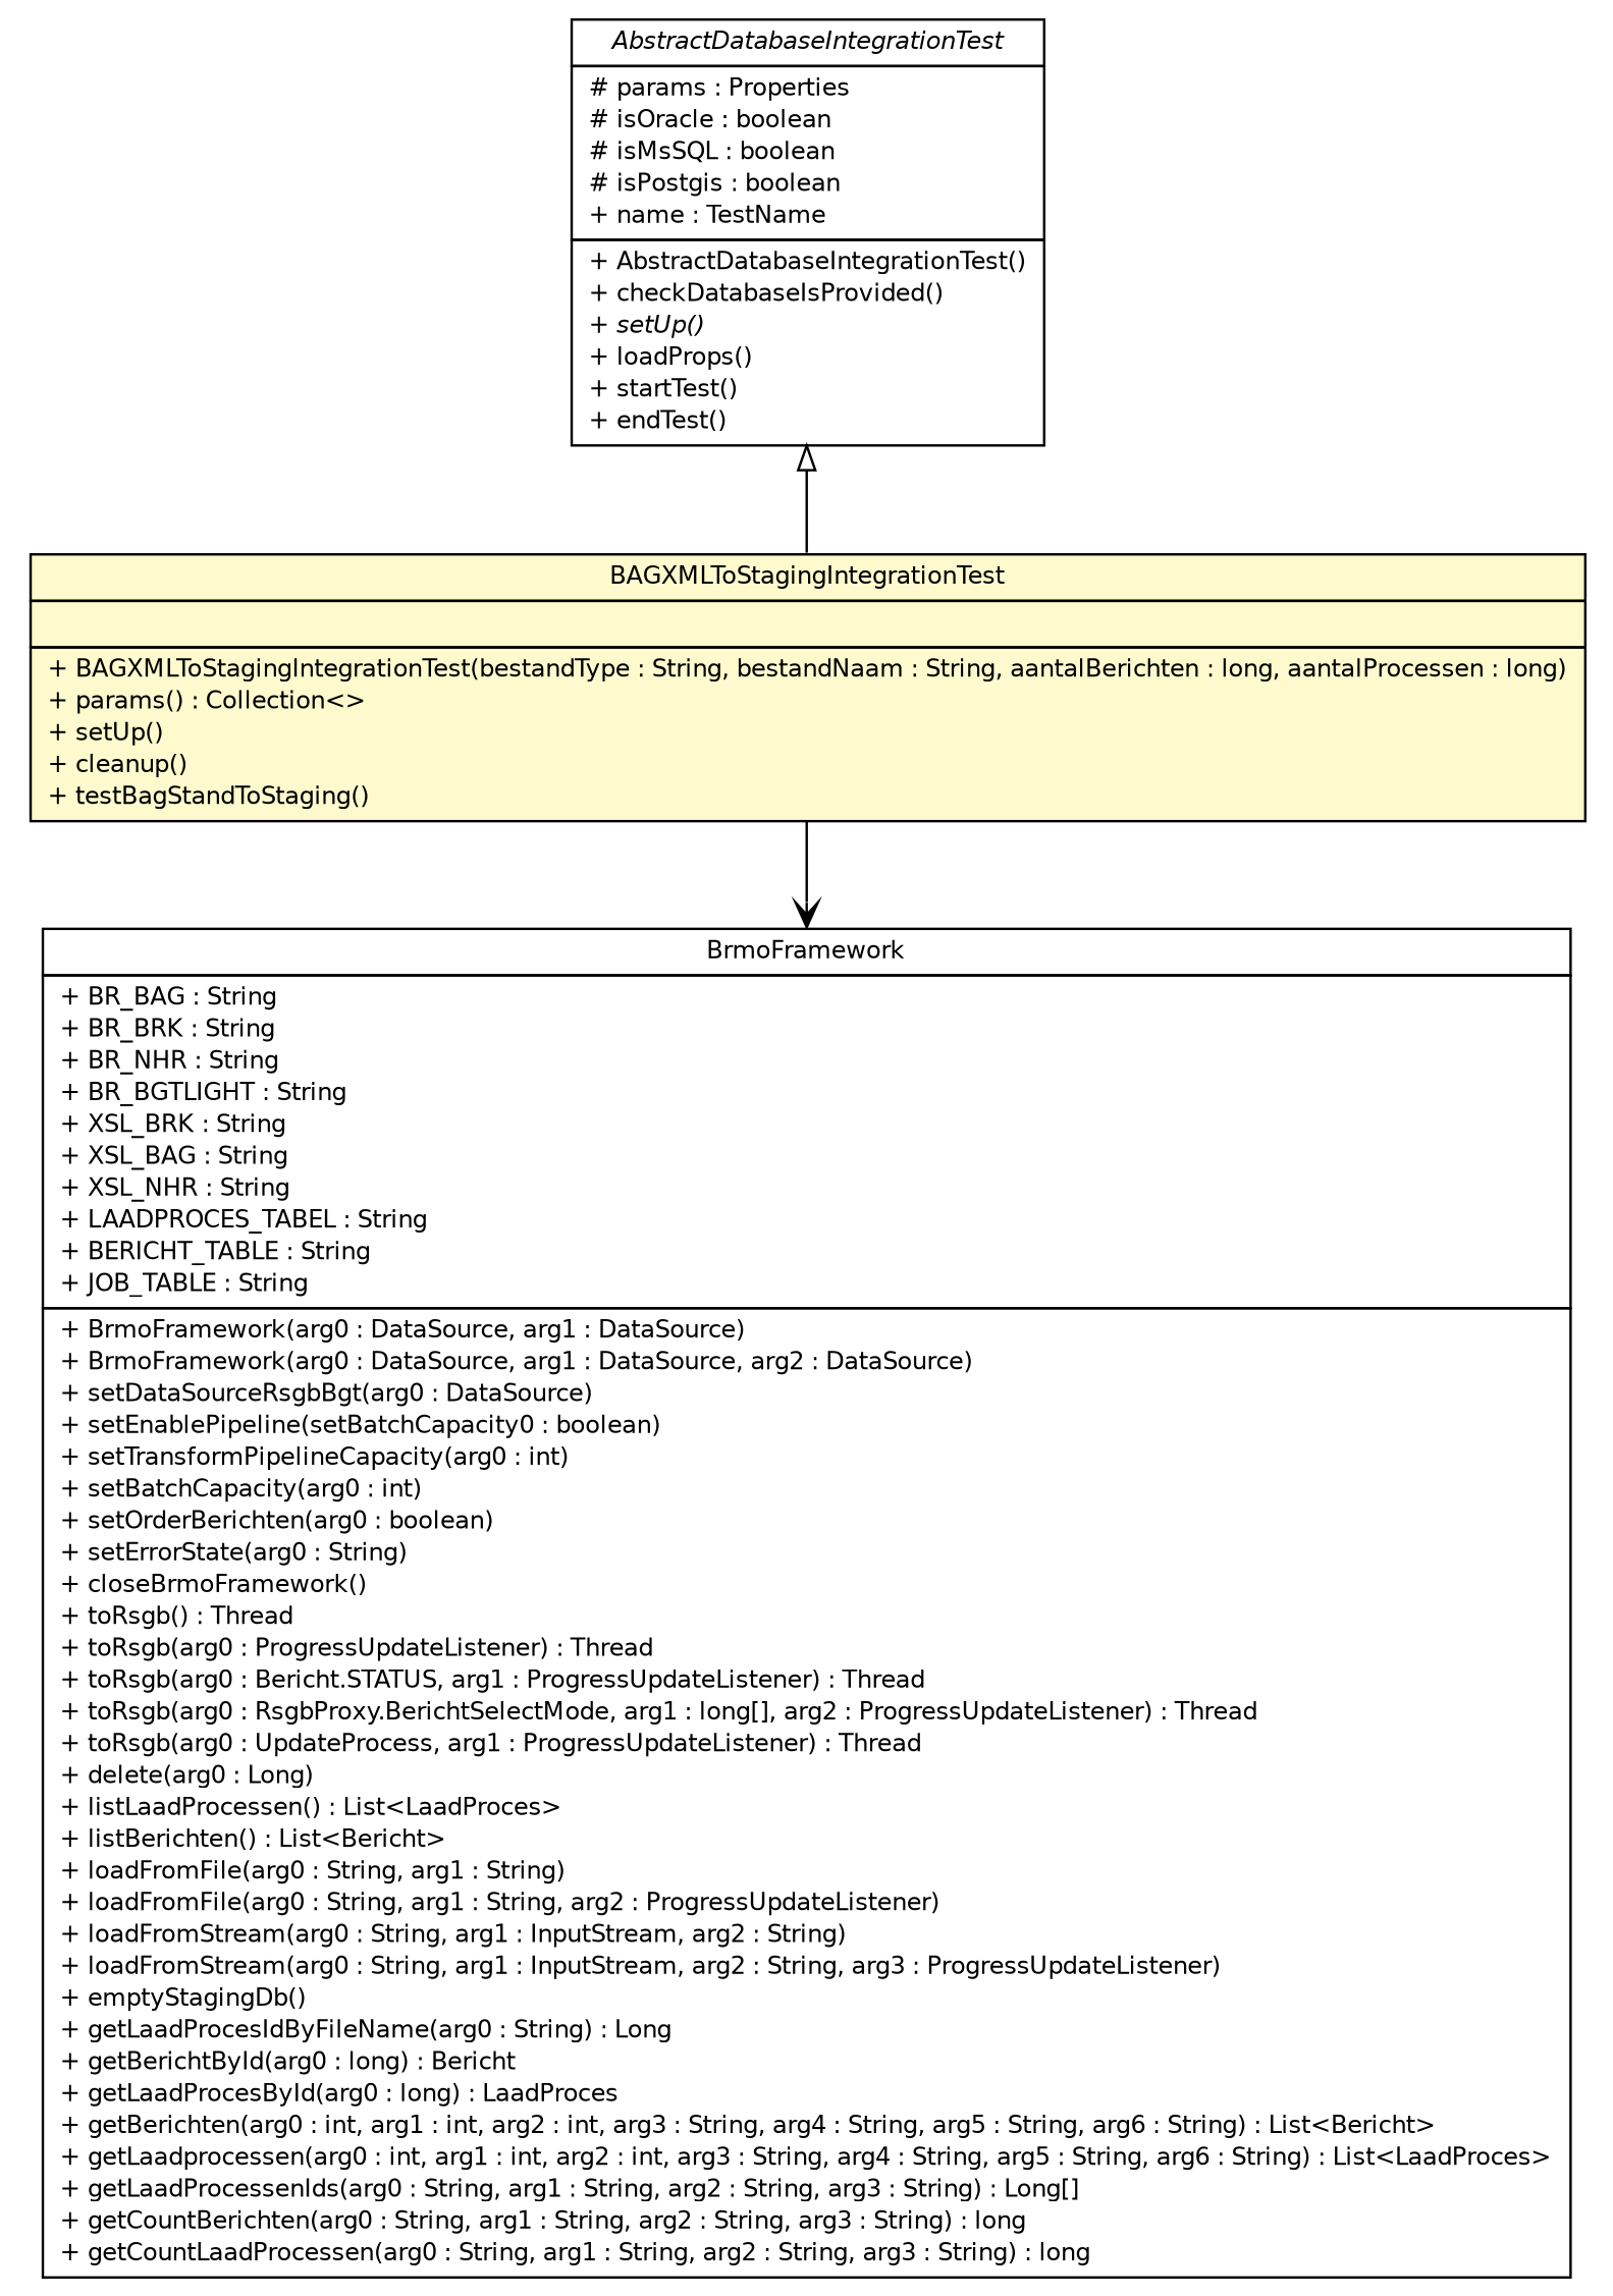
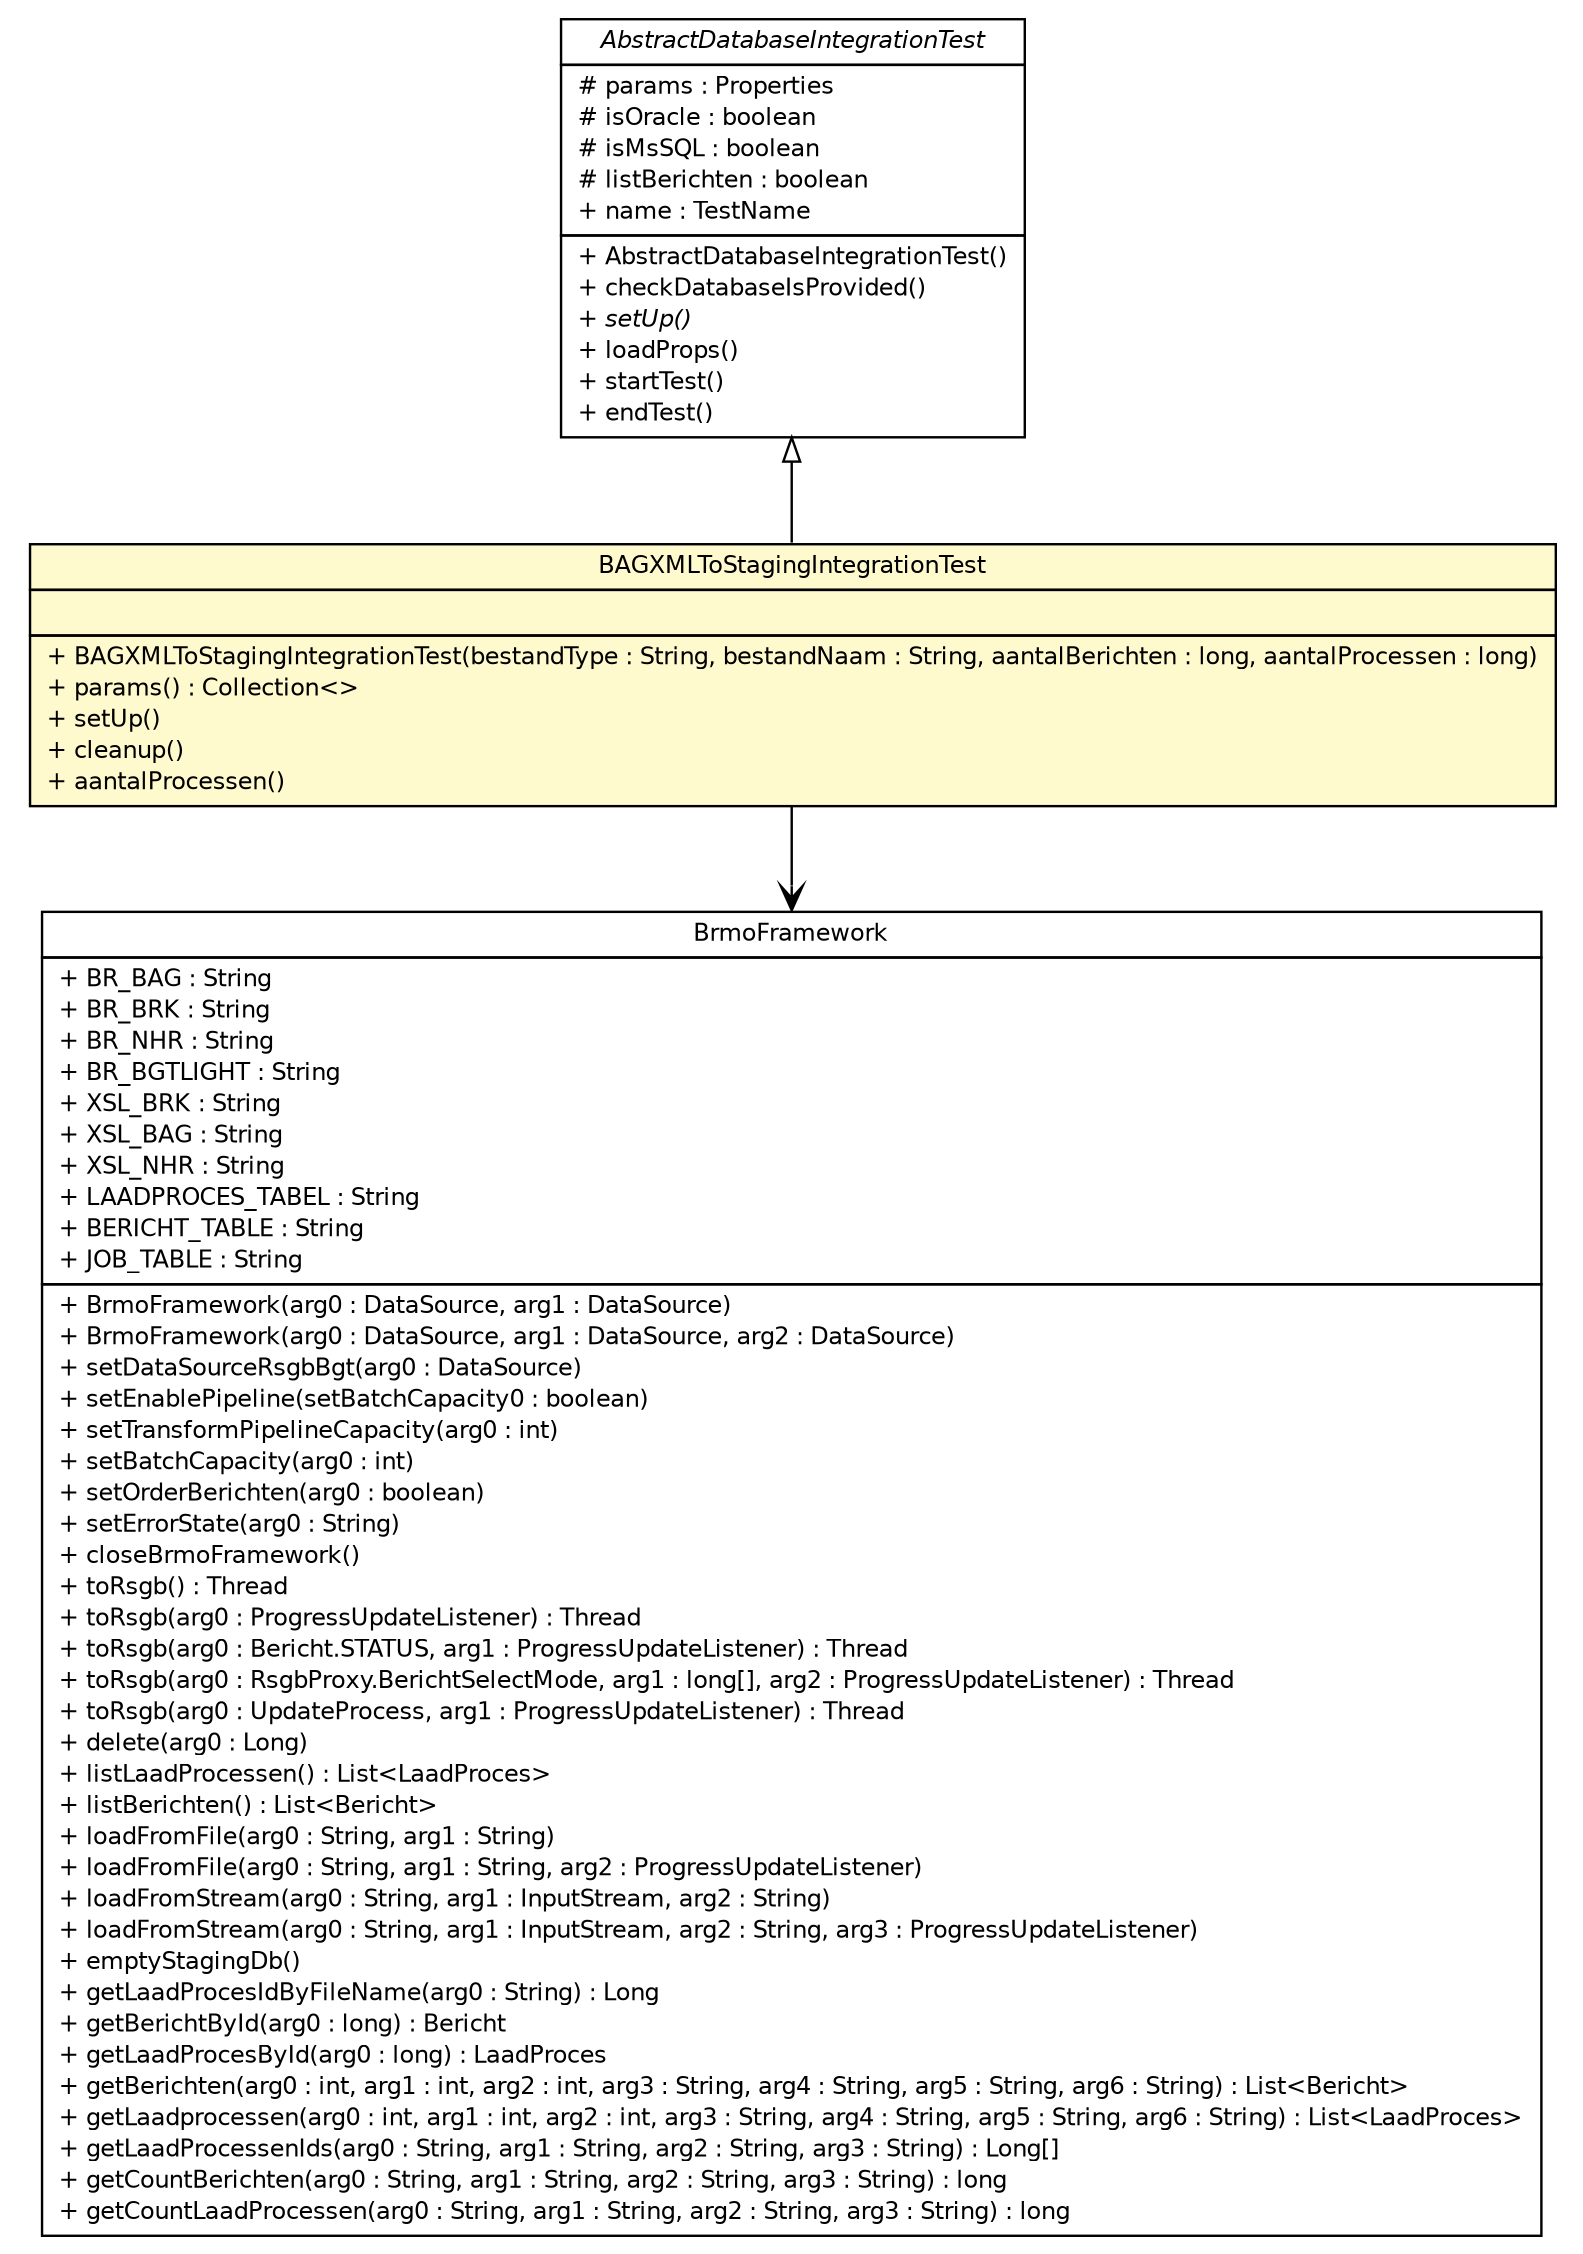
  digraph {
    nodesep=0.25
    ranksep=0.5
    node [fontcolor=black fontname=Helvetica fontsize=10.0 shape=plaintext]
    edge [fontname=Helvetica headport=p labelfontname=Helvetica labelfontsize=10 tailport=p]
-   n1 [label=<<table title="nl.b3p.AbstractDatabaseIntegrationTest" border="0" cellborder="1" cellspacing="0" cellpadding="2" port="p" href="./AbstractDatabaseIntegrationTest.html"> 		<tr><td><table border="0" cellspacing="0" cellpadding="1"> <tr><td align="center" balign="center"><font face="Helvetica-Oblique"> AbstractDatabaseIntegrationTest </font></td></tr> 		</table></td></tr> 		<tr><td><table border="0" cellspacing="0" cellpadding="1"> <tr><td align="left" balign="left"> # params : Properties </td></tr> <tr><td align="left" balign="left"> # isOracle : boolean </td></tr> <tr><td align="left" balign="left"> # isMsSQL : boolean </td></tr> <tr><td align="left" balign="left"> # isPostgis : boolean </td></tr> <tr><td align="left" balign="left"> + name : TestName </td></tr> 		</table></td></tr> 		<tr><td><table border="0" cellspacing="0" cellpadding="1"> <tr><td align="left" balign="left"> + AbstractDatabaseIntegrationTest() </td></tr> <tr><td align="left" balign="left"> + checkDatabaseIsProvided() </td></tr> <tr><td align="left" balign="left"><font face="Helvetica-Oblique" point-size="10.0"> + setUp() </font></td></tr> <tr><td align="left" balign="left"> + loadProps() </td></tr> <tr><td align="left" balign="left"> + startTest() </td></tr> <tr><td align="left" balign="left"> + endTest() </td></tr> 		</table></td></tr> 		</table>>]
-   n2 [label=<<table title="nl.b3p.BAGXMLToStagingIntegrationTest" border="0" cellborder="1" cellspacing="0" cellpadding="2" port="p" bgcolor="lemonChiffon" href="./BAGXMLToStagingIntegrationTest.html"> 		<tr><td><table border="0" cellspacing="0" cellpadding="1"> <tr><td align="center" balign="center"> BAGXMLToStagingIntegrationTest </td></tr> 		</table></td></tr> 		<tr><td><table border="0" cellspacing="0" cellpadding="1"> <tr><td align="left" balign="left">  </td></tr> 		</table></td></tr> 		<tr><td><table border="0" cellspacing="0" cellpadding="1"> <tr><td align="left" balign="left"> + BAGXMLToStagingIntegrationTest(bestandType : String, bestandNaam : String, aantalBerichten : long, aantalProcessen : long) </td></tr> <tr><td align="left" balign="left"> + params() : Collection&lt;&gt; </td></tr> <tr><td align="left" balign="left"> + setUp() </td></tr> <tr><td align="left" balign="left"> + cleanup() </td></tr> <tr><td align="left" balign="left"> + testBagStandToStaging() </td></tr> 		</table></td></tr> 		</table>>]
+   n1 [label=<<table title="nl.b3p.AbstractDatabaseIntegrationTest" border="0" cellborder="1" cellspacing="0" cellpadding="2" port="p" href="./AbstractDatabaseIntegrationTest.html"> 		<tr><td><table border="0" cellspacing="0" cellpadding="1"> <tr><td align="center" balign="center"><font face="Helvetica-Oblique"> AbstractDatabaseIntegrationTest </font></td></tr> 		</table></td></tr> 		<tr><td><table border="0" cellspacing="0" cellpadding="1"> <tr><td align="left" balign="left"> # params : Properties </td></tr> <tr><td align="left" balign="left"> # isOracle : boolean </td></tr> <tr><td align="left" balign="left"> # isMsSQL : boolean </td></tr> <tr><td align="left" balign="left"> # listBerichten : boolean </td></tr> <tr><td align="left" balign="left"> + name : TestName </td></tr> 		</table></td></tr> 		<tr><td><table border="0" cellspacing="0" cellpadding="1"> <tr><td align="left" balign="left"> + AbstractDatabaseIntegrationTest() </td></tr> <tr><td align="left" balign="left"> + checkDatabaseIsProvided() </td></tr> <tr><td align="left" balign="left"><font face="Helvetica-Oblique" point-size="10.0"> + setUp() </font></td></tr> <tr><td align="left" balign="left"> + loadProps() </td></tr> <tr><td align="left" balign="left"> + startTest() </td></tr> <tr><td align="left" balign="left"> + endTest() </td></tr> 		</table></td></tr> 		</table>>]
+   n2 [label=<<table title="nl.b3p.BAGXMLToStagingIntegrationTest" border="0" cellborder="1" cellspacing="0" cellpadding="2" port="p" bgcolor="lemonChiffon" href="./BAGXMLToStagingIntegrationTest.html"> 		<tr><td><table border="0" cellspacing="0" cellpadding="1"> <tr><td align="center" balign="center"> BAGXMLToStagingIntegrationTest </td></tr> 		</table></td></tr> 		<tr><td><table border="0" cellspacing="0" cellpadding="1"> <tr><td align="left" balign="left">  </td></tr> 		</table></td></tr> 		<tr><td><table border="0" cellspacing="0" cellpadding="1"> <tr><td align="left" balign="left"> + BAGXMLToStagingIntegrationTest(bestandType : String, bestandNaam : String, aantalBerichten : long, aantalProcessen : long) </td></tr> <tr><td align="left" balign="left"> + params() : Collection&lt;&gt; </td></tr> <tr><td align="left" balign="left"> + setUp() </td></tr> <tr><td align="left" balign="left"> + cleanup() </td></tr> <tr><td align="left" balign="left"> + aantalProcessen() </td></tr> 		</table></td></tr> 		</table>>]
    n3 [label=<<table title="nl.b3p.brmo.loader.BrmoFramework" border="0" cellborder="1" cellspacing="0" cellpadding="2" port="p"> 		<tr><td><table border="0" cellspacing="0" cellpadding="1"> <tr><td align="center" balign="center"> BrmoFramework </td></tr> 		</table></td></tr> 		<tr><td><table border="0" cellspacing="0" cellpadding="1"> <tr><td align="left" balign="left"> + BR_BAG : String </td></tr> <tr><td align="left" balign="left"> + BR_BRK : String </td></tr> <tr><td align="left" balign="left"> + BR_NHR : String </td></tr> <tr><td align="left" balign="left"> + BR_BGTLIGHT : String </td></tr> <tr><td align="left" balign="left"> + XSL_BRK : String </td></tr> <tr><td align="left" balign="left"> + XSL_BAG : String </td></tr> <tr><td align="left" balign="left"> + XSL_NHR : String </td></tr> <tr><td align="left" balign="left"> + LAADPROCES_TABEL : String </td></tr> <tr><td align="left" balign="left"> + BERICHT_TABLE : String </td></tr> <tr><td align="left" balign="left"> + JOB_TABLE : String </td></tr> 		</table></td></tr> 		<tr><td><table border="0" cellspacing="0" cellpadding="1"> <tr><td align="left" balign="left"> + BrmoFramework(arg0 : DataSource, arg1 : DataSource) </td></tr> <tr><td align="left" balign="left"> + BrmoFramework(arg0 : DataSource, arg1 : DataSource, arg2 : DataSource) </td></tr> <tr><td align="left" balign="left"> + setDataSourceRsgbBgt(arg0 : DataSource) </td></tr> <tr><td align="left" balign="left"> + setEnablePipeline(setBatchCapacity0 : boolean) </td></tr> <tr><td align="left" balign="left"> + setTransformPipelineCapacity(arg0 : int) </td></tr> <tr><td align="left" balign="left"> + setBatchCapacity(arg0 : int) </td></tr> <tr><td align="left" balign="left"> + setOrderBerichten(arg0 : boolean) </td></tr> <tr><td align="left" balign="left"> + setErrorState(arg0 : String) </td></tr> <tr><td align="left" balign="left"> + closeBrmoFramework() </td></tr> <tr><td align="left" balign="left"> + toRsgb() : Thread </td></tr> <tr><td align="left" balign="left"> + toRsgb(arg0 : ProgressUpdateListener) : Thread </td></tr> <tr><td align="left" balign="left"> + toRsgb(arg0 : Bericht.STATUS, arg1 : ProgressUpdateListener) : Thread </td></tr> <tr><td align="left" balign="left"> + toRsgb(arg0 : RsgbProxy.BerichtSelectMode, arg1 : long[], arg2 : ProgressUpdateListener) : Thread </td></tr> <tr><td align="left" balign="left"> + toRsgb(arg0 : UpdateProcess, arg1 : ProgressUpdateListener) : Thread </td></tr> <tr><td align="left" balign="left"> + delete(arg0 : Long) </td></tr> <tr><td align="left" balign="left"> + listLaadProcessen() : List&lt;LaadProces&gt; </td></tr> <tr><td align="left" balign="left"> + listBerichten() : List&lt;Bericht&gt; </td></tr> <tr><td align="left" balign="left"> + loadFromFile(arg0 : String, arg1 : String) </td></tr> <tr><td align="left" balign="left"> + loadFromFile(arg0 : String, arg1 : String, arg2 : ProgressUpdateListener) </td></tr> <tr><td align="left" balign="left"> + loadFromStream(arg0 : String, arg1 : InputStream, arg2 : String) </td></tr> <tr><td align="left" balign="left"> + loadFromStream(arg0 : String, arg1 : InputStream, arg2 : String, arg3 : ProgressUpdateListener) </td></tr> <tr><td align="left" balign="left"> + emptyStagingDb() </td></tr> <tr><td align="left" balign="left"> + getLaadProcesIdByFileName(arg0 : String) : Long </td></tr> <tr><td align="left" balign="left"> + getBerichtById(arg0 : long) : Bericht </td></tr> <tr><td align="left" balign="left"> + getLaadProcesById(arg0 : long) : LaadProces </td></tr> <tr><td align="left" balign="left"> + getBerichten(arg0 : int, arg1 : int, arg2 : int, arg3 : String, arg4 : String, arg5 : String, arg6 : String) : List&lt;Bericht&gt; </td></tr> <tr><td align="left" balign="left"> + getLaadprocessen(arg0 : int, arg1 : int, arg2 : int, arg3 : String, arg4 : String, arg5 : String, arg6 : String) : List&lt;LaadProces&gt; </td></tr> <tr><td align="left" balign="left"> + getLaadProcessenIds(arg0 : String, arg1 : String, arg2 : String, arg3 : String) : Long[] </td></tr> <tr><td align="left" balign="left"> + getCountBerichten(arg0 : String, arg1 : String, arg2 : String, arg3 : String) : long </td></tr> <tr><td align="left" balign="left"> + getCountLaadProcessen(arg0 : String, arg1 : String, arg2 : String, arg3 : String) : long </td></tr> 		</table></td></tr> 		</table>>]
    n1 -> n2 [arrowtail=empty dir=back fontsize=10]
    n2 -> n3 [arrowhead=open color=black fontcolor=black fontsize=10.0]
  }
